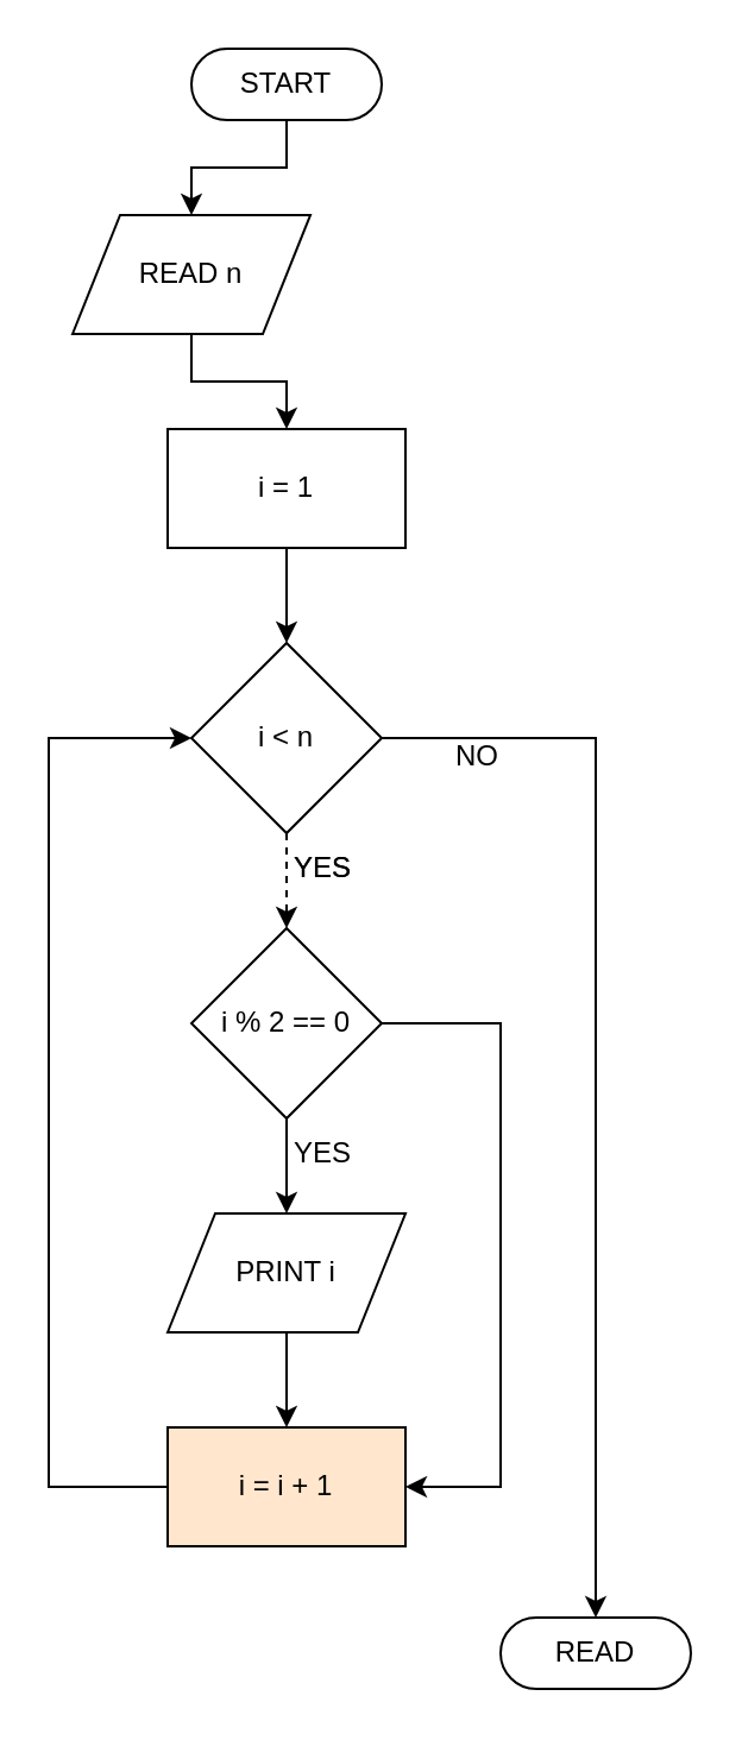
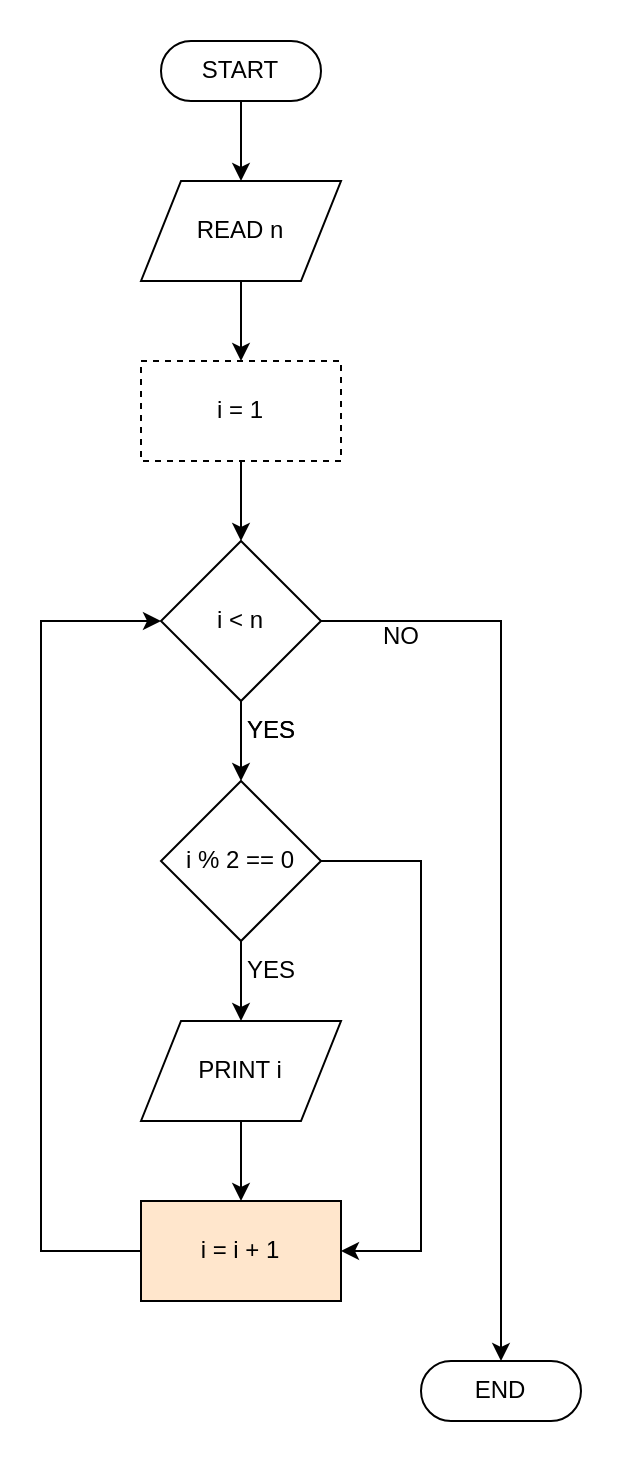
  <mxCell id="0" />
  <mxCell id="1" parent="0" />
  <mxCell id="2" style="edgeStyle=orthogonalEdgeStyle;rounded=0;orthogonalLoop=1;jettySize=auto;html=1;entryX=0.5;entryY=0;entryDx=0;entryDy=0;" edge="1" parent="1" source="3" target="6"><mxGeometry relative="1" as="geometry" /></mxCell>
  <mxCell id="3" value="START" style="html=1;dashed=0;whiteSpace=wrap;shape=mxgraph.dfd.start" vertex="1" parent="1"><mxGeometry x="80" y="20" width="80" height="30" as="geometry" /></mxCell>
- <mxCell id="4" value="READ" style="html=1;dashed=0;whiteSpace=wrap;shape=mxgraph.dfd.start" vertex="1" parent="1"><mxGeometry x="210" y="680" width="80" height="30" as="geometry" /></mxCell>
+ <mxCell id="4" value="END" style="html=1;dashed=0;whiteSpace=wrap;shape=mxgraph.dfd.start" vertex="1" parent="1"><mxGeometry x="210" y="680" width="80" height="30" as="geometry" /></mxCell>
  <mxCell id="5" style="edgeStyle=orthogonalEdgeStyle;rounded=0;orthogonalLoop=1;jettySize=auto;html=1;entryX=0.5;entryY=0;entryDx=0;entryDy=0;" edge="1" parent="1" source="6" target="8"><mxGeometry relative="1" as="geometry" /></mxCell>
- <mxCell id="6" value="READ n" style="shape=parallelogram;perimeter=parallelogramPerimeter;whiteSpace=wrap;html=1;dashed=0;" vertex="1" parent="1"><mxGeometry x="30" y="90" width="100" height="50" as="geometry" /></mxCell>
+ <mxCell id="6" value="READ n" style="shape=parallelogram;perimeter=parallelogramPerimeter;whiteSpace=wrap;html=1;dashed=0;" vertex="1" parent="1"><mxGeometry x="70" y="90" width="100" height="50" as="geometry" /></mxCell>
  <mxCell id="7" value="" style="edgeStyle=orthogonalEdgeStyle;rounded=0;orthogonalLoop=1;jettySize=auto;html=1;" edge="1" parent="1" source="8" target="11"><mxGeometry relative="1" as="geometry" /></mxCell>
- <mxCell id="8" value="i = 1" style="html=1;dashed=0;whiteSpace=wrap;" vertex="1" parent="1"><mxGeometry x="70" y="180" width="100" height="50" as="geometry" /></mxCell>
- <mxCell id="9" value="" style="edgeStyle=orthogonalEdgeStyle;rounded=0;orthogonalLoop=1;jettySize=auto;html=1;dashed=1;" edge="1" parent="1" source="11" target="14"><mxGeometry relative="1" as="geometry" /></mxCell>
+ <mxCell id="8" value="i = 1" style="html=1;dashed=1;whiteSpace=wrap;" vertex="1" parent="1"><mxGeometry x="70" y="180" width="100" height="50" as="geometry" /></mxCell>
+ <mxCell id="9" value="" style="edgeStyle=orthogonalEdgeStyle;rounded=0;orthogonalLoop=1;jettySize=auto;html=1;" edge="1" parent="1" source="11" target="14"><mxGeometry relative="1" as="geometry" /></mxCell>
  <mxCell id="10" value="" style="edgeStyle=orthogonalEdgeStyle;rounded=0;orthogonalLoop=1;jettySize=auto;html=1;entryX=0.5;entryY=0.5;entryDx=0;entryDy=-15;entryPerimeter=0;" edge="1" parent="1" source="11" target="4"><mxGeometry relative="1" as="geometry"><mxPoint x="220" y="310" as="targetPoint" /></mxGeometry></mxCell>
  <mxCell id="11" value="i &amp;lt; n" style="rhombus;whiteSpace=wrap;html=1;dashed=0;" vertex="1" parent="1"><mxGeometry x="80" y="270" width="80" height="80" as="geometry" /></mxCell>
  <mxCell id="12" style="edgeStyle=orthogonalEdgeStyle;rounded=0;orthogonalLoop=1;jettySize=auto;html=1;" edge="1" parent="1" source="14" target="17"><mxGeometry relative="1" as="geometry" /></mxCell>
  <mxCell id="13" style="edgeStyle=orthogonalEdgeStyle;rounded=0;orthogonalLoop=1;jettySize=auto;html=1;entryX=1;entryY=0.5;entryDx=0;entryDy=0;" edge="1" parent="1" source="14" target="22"><mxGeometry relative="1" as="geometry"><mxPoint x="280" y="630" as="targetPoint" /><Array as="points"><mxPoint x="210" y="430" /><mxPoint x="210" y="625" /></Array></mxGeometry></mxCell>
  <mxCell id="14" value="i % 2 == 0" style="rhombus;whiteSpace=wrap;html=1;dashed=0;" vertex="1" parent="1"><mxGeometry x="80" y="390" width="80" height="80" as="geometry" /></mxCell>
  <mxCell id="15" value="NO" style="text;html=1;align=center;verticalAlign=middle;resizable=0;points=[];autosize=1;strokeColor=none;fillColor=none;" vertex="1" parent="1"><mxGeometry x="180" y="303" width="40" height="30" as="geometry" /></mxCell>
  <mxCell id="16" style="edgeStyle=orthogonalEdgeStyle;rounded=0;orthogonalLoop=1;jettySize=auto;html=1;entryX=0.5;entryY=0;entryDx=0;entryDy=0;" edge="1" parent="1" source="17" target="22"><mxGeometry relative="1" as="geometry" /></mxCell>
  <mxCell id="17" value="PRINT i" style="shape=parallelogram;perimeter=parallelogramPerimeter;whiteSpace=wrap;html=1;dashed=0;" vertex="1" parent="1"><mxGeometry x="70" y="510" width="100" height="50" as="geometry" /></mxCell>
  <mxCell id="18" value="YES" style="text;html=1;align=center;verticalAlign=middle;resizable=0;points=[];autosize=1;strokeColor=none;fillColor=none;" vertex="1" parent="1"><mxGeometry x="110" y="350" width="50" height="30" as="geometry" /></mxCell>
  <mxCell id="19" value="YES" style="text;html=1;align=center;verticalAlign=middle;resizable=0;points=[];autosize=1;strokeColor=none;fillColor=none;" vertex="1" parent="1"><mxGeometry x="110" y="350" width="50" height="30" as="geometry" /></mxCell>
  <mxCell id="20" value="YES" style="text;html=1;align=center;verticalAlign=middle;resizable=0;points=[];autosize=1;strokeColor=none;fillColor=none;" vertex="1" parent="1"><mxGeometry x="110" y="470" width="50" height="30" as="geometry" /></mxCell>
  <mxCell id="21" style="edgeStyle=orthogonalEdgeStyle;rounded=0;orthogonalLoop=1;jettySize=auto;html=1;entryX=0;entryY=0.5;entryDx=0;entryDy=0;" edge="1" parent="1" source="22" target="11"><mxGeometry relative="1" as="geometry"><Array as="points"><mxPoint x="20" y="625" /><mxPoint x="20" y="310" /></Array></mxGeometry></mxCell>
  <mxCell id="22" value="i = i + 1" style="html=1;dashed=0;whiteSpace=wrap;fillColor=#ffe6cc;" vertex="1" parent="1"><mxGeometry x="70" y="600" width="100" height="50" as="geometry" /></mxCell>
